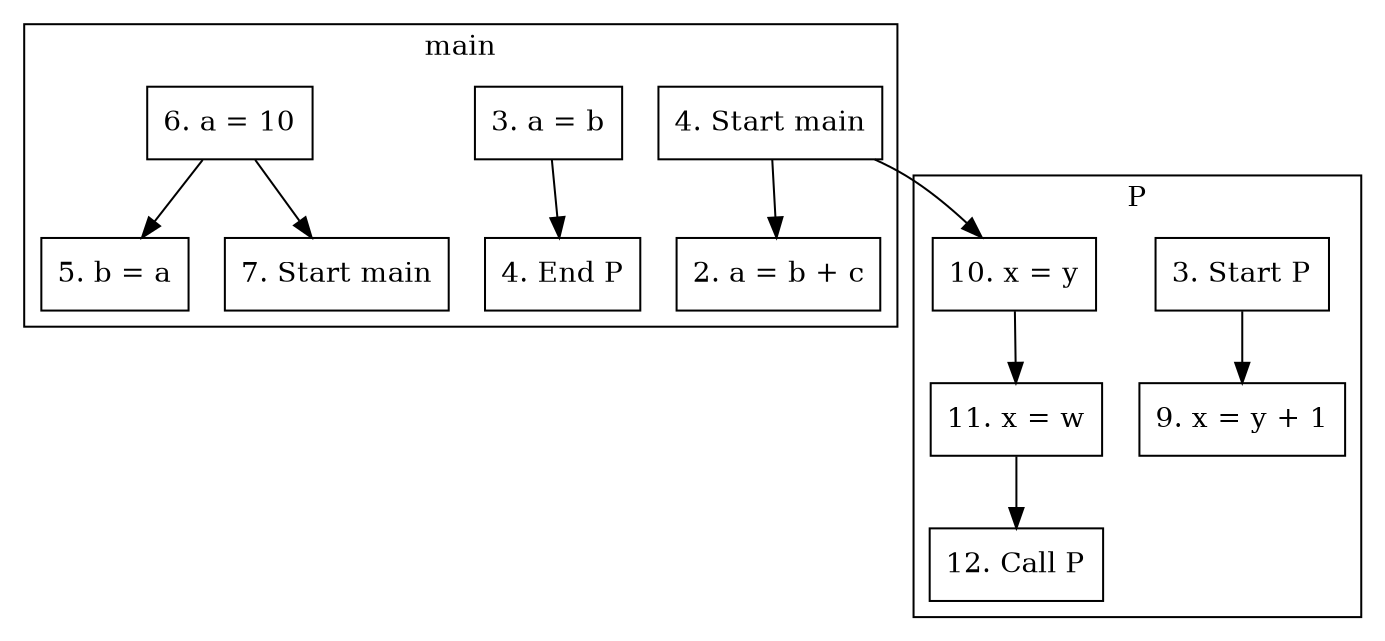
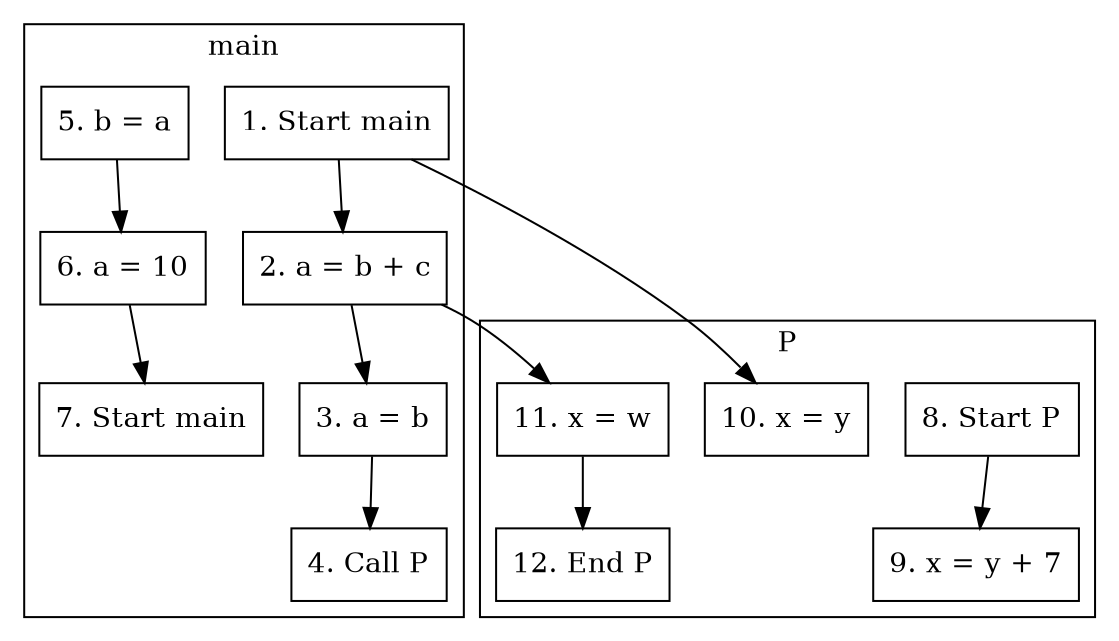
  digraph {
    fontname="DejaVu Serif"
    node [fontname="DejaVu Serif" shape=box]
    edge [fontname="DejaVu Serif"]
-   n1 [label="4. Start main"]
+   n1 [label="1. Start main"]
    n2 [label="2. a = b + c"]
    n3 [label="3. a = b"]
-   n4 [label="4. End P"]
+   n4 [label="4. Call P"]
    n5 [label="5. b = a"]
    n6 [label="6. a = 10"]
    n7 [label="7. Start main"]
-   n8 [label="3. Start P"]
-   n9 [label="9. x = y + 1"]
+   n8 [label="8. Start P"]
+   n9 [label="9. x = y + 7"]
    n10 [label="10. x = y"]
    n11 [label="11. x = w"]
-   n12 [label="12. Call P"]
+   n12 [label="12. End P"]
    subgraph cluster_1 {
      label=main
      n1
      n2
      n3
      n4
      n5
      n6
      n7
    }
    subgraph cluster_2 {
      label=P
      n8
      n9
      n10
      n11
      n12
    }
    n1 -> n2
    n1 -> n10
+   n2 -> n3
    n3 -> n4
-   n6 -> n5
+   n5 -> n6
    n6 -> n7
    n8 -> n9
-   n10 -> n11
+   n2 -> n11
    n11 -> n12
  }
